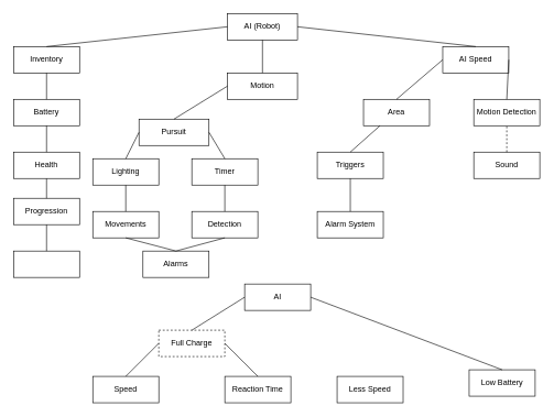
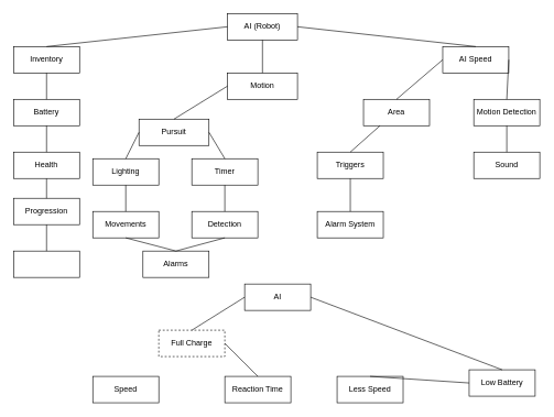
  <mxCell id="0" />
  <mxCell id="1" parent="0" />
  <mxCell id="2" value="AI (Robot)" style="rounded=0;whiteSpace=wrap;html=1;" parent="1" vertex="1"><mxGeometry x="344" y="20" width="106" height="40" as="geometry" /></mxCell>
  <mxCell id="3" value="Inventory" style="rounded=0;whiteSpace=wrap;html=1;" parent="1" vertex="1"><mxGeometry x="20" y="70" width="100" height="40" as="geometry" /></mxCell>
  <mxCell id="4" value="Motion" style="rounded=0;whiteSpace=wrap;html=1;" parent="1" vertex="1"><mxGeometry x="344" y="110" width="106" height="40" as="geometry" /></mxCell>
  <mxCell id="5" value="AI Speed" style="rounded=0;whiteSpace=wrap;html=1;" parent="1" vertex="1"><mxGeometry x="670" y="70" width="100" height="40" as="geometry" /></mxCell>
  <mxCell id="6" value="Pursuit" style="rounded=0;whiteSpace=wrap;html=1;" parent="1" vertex="1"><mxGeometry x="210" y="180" width="106" height="40" as="geometry" /></mxCell>
  <mxCell id="7" value="" style="endArrow=none;html=1;rounded=0;exitX=0.5;exitY=0;exitDx=0;exitDy=0;entryX=0;entryY=0.5;entryDx=0;entryDy=0;" parent="1" source="3" target="2" edge="1"><mxGeometry width="50" height="50" relative="1" as="geometry"><mxPoint x="170" y="80" as="sourcePoint" /><mxPoint x="340" y="40" as="targetPoint" /><Array as="points" /></mxGeometry></mxCell>
  <mxCell id="8" value="" style="endArrow=none;html=1;rounded=0;entryX=1;entryY=0.5;entryDx=0;entryDy=0;exitX=0.5;exitY=0;exitDx=0;exitDy=0;" parent="1" source="5" target="2" edge="1"><mxGeometry width="50" height="50" relative="1" as="geometry"><mxPoint x="540" y="100" as="sourcePoint" /><mxPoint x="590" y="50" as="targetPoint" /></mxGeometry></mxCell>
  <mxCell id="9" value="" style="endArrow=none;html=1;rounded=0;entryX=0.5;entryY=1;entryDx=0;entryDy=0;exitX=0.5;exitY=0;exitDx=0;exitDy=0;" parent="1" source="4" target="2" edge="1"><mxGeometry width="50" height="50" relative="1" as="geometry"><mxPoint x="370" y="110" as="sourcePoint" /><mxPoint x="420" y="60" as="targetPoint" /></mxGeometry></mxCell>
  <mxCell id="10" value="Lighting" style="rounded=0;whiteSpace=wrap;html=1;" parent="1" vertex="1"><mxGeometry x="140" y="240" width="100" height="40" as="geometry" /></mxCell>
  <mxCell id="11" value="Timer" style="rounded=0;whiteSpace=wrap;html=1;" parent="1" vertex="1"><mxGeometry x="290" y="240" width="100" height="40" as="geometry" /></mxCell>
  <mxCell id="12" value="Area" style="rounded=0;whiteSpace=wrap;html=1;" parent="1" vertex="1"><mxGeometry x="550" y="150" width="100" height="40" as="geometry" /></mxCell>
  <mxCell id="13" value="Motion Detection" style="rounded=0;whiteSpace=wrap;html=1;" parent="1" vertex="1"><mxGeometry x="717" y="150" width="100" height="40" as="geometry" /></mxCell>
  <mxCell id="14" value="Battery" style="rounded=0;whiteSpace=wrap;html=1;" parent="1" vertex="1"><mxGeometry x="20" y="150" width="100" height="40" as="geometry" /></mxCell>
  <mxCell id="15" value="Health" style="rounded=0;whiteSpace=wrap;html=1;" parent="1" vertex="1"><mxGeometry x="20" y="230" width="100" height="40" as="geometry" /></mxCell>
  <mxCell id="16" value="Progression" style="rounded=0;whiteSpace=wrap;html=1;" parent="1" vertex="1"><mxGeometry x="20" y="300" width="100" height="40" as="geometry" /></mxCell>
  <mxCell id="17" value="" style="rounded=0;whiteSpace=wrap;html=1;" parent="1" vertex="1"><mxGeometry x="20" y="380" width="100" height="40" as="geometry" /></mxCell>
  <mxCell id="18" value="Detection" style="rounded=0;whiteSpace=wrap;html=1;" parent="1" vertex="1"><mxGeometry x="290" y="320" width="100" height="40" as="geometry" /></mxCell>
  <mxCell id="19" value="Movements" style="rounded=0;whiteSpace=wrap;html=1;" parent="1" vertex="1"><mxGeometry x="140" y="320" width="100" height="40" as="geometry" /></mxCell>
  <mxCell id="20" value="Triggers" style="rounded=0;whiteSpace=wrap;html=1;" parent="1" vertex="1"><mxGeometry x="480" y="230" width="100" height="40" as="geometry" /></mxCell>
  <mxCell id="21" value="Sound" style="rounded=0;whiteSpace=wrap;html=1;" parent="1" vertex="1"><mxGeometry x="717" y="230" width="100" height="40" as="geometry" /></mxCell>
  <mxCell id="22" value="Alarm System" style="rounded=0;whiteSpace=wrap;html=1;" parent="1" vertex="1"><mxGeometry x="480" y="320" width="100" height="40" as="geometry" /></mxCell>
  <mxCell id="23" value="" style="endArrow=none;html=1;rounded=0;entryX=0.5;entryY=1;entryDx=0;entryDy=0;exitX=0.5;exitY=0;exitDx=0;exitDy=0;" parent="1" source="14" target="3" edge="1"><mxGeometry width="50" height="50" relative="1" as="geometry"><mxPoint x="40" y="160" as="sourcePoint" /><mxPoint x="90" y="110" as="targetPoint" /></mxGeometry></mxCell>
  <mxCell id="24" value="" style="endArrow=none;html=1;rounded=0;entryX=0;entryY=0.5;entryDx=0;entryDy=0;exitX=0.5;exitY=0;exitDx=0;exitDy=0;" parent="1" source="6" target="4" edge="1"><mxGeometry width="50" height="50" relative="1" as="geometry"><mxPoint x="240" y="180" as="sourcePoint" /><mxPoint x="290" y="130" as="targetPoint" /></mxGeometry></mxCell>
  <mxCell id="25" value="" style="endArrow=none;html=1;rounded=0;entryX=0;entryY=0.5;entryDx=0;entryDy=0;exitX=0.5;exitY=0;exitDx=0;exitDy=0;" parent="1" source="10" target="6" edge="1"><mxGeometry width="50" height="50" relative="1" as="geometry"><mxPoint x="160" y="250" as="sourcePoint" /><mxPoint x="210" y="200" as="targetPoint" /></mxGeometry></mxCell>
  <mxCell id="26" value="" style="endArrow=none;html=1;rounded=0;entryX=1;entryY=0.5;entryDx=0;entryDy=0;exitX=0.5;exitY=0;exitDx=0;exitDy=0;" parent="1" source="11" target="6" edge="1"><mxGeometry width="50" height="50" relative="1" as="geometry"><mxPoint x="320" y="260" as="sourcePoint" /><mxPoint x="370" y="210" as="targetPoint" /></mxGeometry></mxCell>
  <mxCell id="27" value="" style="endArrow=none;html=1;rounded=0;entryX=0;entryY=0.5;entryDx=0;entryDy=0;exitX=0.5;exitY=0;exitDx=0;exitDy=0;" parent="1" source="12" target="5" edge="1"><mxGeometry width="50" height="50" relative="1" as="geometry"><mxPoint x="620" y="140" as="sourcePoint" /><mxPoint x="670" y="90" as="targetPoint" /></mxGeometry></mxCell>
  <mxCell id="28" value="" style="endArrow=none;html=1;rounded=0;entryX=1;entryY=0.5;entryDx=0;entryDy=0;exitX=0.5;exitY=0;exitDx=0;exitDy=0;" parent="1" source="13" target="5" edge="1"><mxGeometry width="50" height="50" relative="1" as="geometry"><mxPoint x="767" y="150" as="sourcePoint" /><mxPoint x="817" y="100" as="targetPoint" /></mxGeometry></mxCell>
  <mxCell id="29" value="Alarms" style="rounded=0;whiteSpace=wrap;html=1;" parent="1" vertex="1"><mxGeometry x="216" y="380" width="100" height="40" as="geometry" /></mxCell>
  <mxCell id="30" value="AI" style="rounded=0;whiteSpace=wrap;html=1;" parent="1" vertex="1"><mxGeometry x="370" y="430" width="100" height="40" as="geometry" /></mxCell>
  <mxCell id="31" value="Low Battery" style="rounded=0;whiteSpace=wrap;html=1;" parent="1" vertex="1"><mxGeometry x="710" y="560" width="100" height="40" as="geometry" /></mxCell>
  <mxCell id="32" value="Full Charge" style="rounded=0;whiteSpace=wrap;html=1;dashed=1;" parent="1" vertex="1"><mxGeometry x="240" y="500" width="100" height="40" as="geometry" /></mxCell>
  <mxCell id="33" value="Speed" style="rounded=0;whiteSpace=wrap;html=1;" parent="1" vertex="1"><mxGeometry x="140" y="570" width="100" height="40" as="geometry" /></mxCell>
  <mxCell id="34" value="Reaction Time" style="rounded=0;whiteSpace=wrap;html=1;" parent="1" vertex="1"><mxGeometry x="340" y="570" width="100" height="40" as="geometry" /></mxCell>
  <mxCell id="35" value="" style="endArrow=none;html=1;rounded=0;entryX=0;entryY=0.5;entryDx=0;entryDy=0;exitX=0.5;exitY=0;exitDx=0;exitDy=0;" parent="1" source="32" target="30" edge="1"><mxGeometry width="50" height="50" relative="1" as="geometry"><mxPoint x="290" y="500" as="sourcePoint" /><mxPoint x="340" y="450" as="targetPoint" /></mxGeometry></mxCell>
  <mxCell id="36" value="" style="endArrow=none;html=1;rounded=0;entryX=1;entryY=0.5;entryDx=0;entryDy=0;exitX=0.5;exitY=0;exitDx=0;exitDy=0;" parent="1" source="31" target="30" edge="1"><mxGeometry width="50" height="50" relative="1" as="geometry"><mxPoint x="510" y="500" as="sourcePoint" /><mxPoint x="560" y="450" as="targetPoint" /></mxGeometry></mxCell>
- <mxCell id="37" value="" style="endArrow=none;html=1;rounded=0;entryX=0;entryY=0.5;entryDx=0;entryDy=0;exitX=0.5;exitY=0;exitDx=0;exitDy=0;" parent="1" source="33" target="32" edge="1"><mxGeometry width="50" height="50" relative="1" as="geometry"><mxPoint x="160" y="570" as="sourcePoint" /><mxPoint x="210" y="520" as="targetPoint" /></mxGeometry></mxCell>
  <mxCell id="38" value="" style="endArrow=none;html=1;rounded=0;entryX=1;entryY=0.5;entryDx=0;entryDy=0;exitX=0.5;exitY=0;exitDx=0;exitDy=0;" parent="1" source="34" target="32" edge="1"><mxGeometry width="50" height="50" relative="1" as="geometry"><mxPoint x="370" y="570" as="sourcePoint" /><mxPoint x="420" y="520" as="targetPoint" /></mxGeometry></mxCell>
  <mxCell id="39" value="" style="endArrow=none;html=1;rounded=0;entryX=0.5;entryY=1;entryDx=0;entryDy=0;exitX=0.5;exitY=0;exitDx=0;exitDy=0;" parent="1" source="19" target="10" edge="1"><mxGeometry width="50" height="50" relative="1" as="geometry"><mxPoint x="160" y="340" as="sourcePoint" /><mxPoint x="210" y="290" as="targetPoint" /></mxGeometry></mxCell>
  <mxCell id="40" value="" style="endArrow=none;html=1;rounded=0;entryX=0.5;entryY=1;entryDx=0;entryDy=0;exitX=0.5;exitY=0;exitDx=0;exitDy=0;" parent="1" source="18" target="11" edge="1"><mxGeometry width="50" height="50" relative="1" as="geometry"><mxPoint x="320" y="330" as="sourcePoint" /><mxPoint x="370" y="280" as="targetPoint" /></mxGeometry></mxCell>
  <mxCell id="41" value="" style="endArrow=none;html=1;rounded=0;entryX=0.5;entryY=1;entryDx=0;entryDy=0;exitX=0.5;exitY=0;exitDx=0;exitDy=0;" parent="1" source="29" target="19" edge="1"><mxGeometry width="50" height="50" relative="1" as="geometry"><mxPoint x="180" y="410" as="sourcePoint" /><mxPoint x="230" y="360" as="targetPoint" /></mxGeometry></mxCell>
  <mxCell id="42" value="" style="endArrow=none;html=1;rounded=0;entryX=0.5;entryY=1;entryDx=0;entryDy=0;exitX=0.5;exitY=0;exitDx=0;exitDy=0;" parent="1" source="15" target="14" edge="1"><mxGeometry width="50" height="50" relative="1" as="geometry"><mxPoint x="50" y="250" as="sourcePoint" /><mxPoint x="100" y="200" as="targetPoint" /></mxGeometry></mxCell>
  <mxCell id="43" value="" style="endArrow=none;html=1;rounded=0;entryX=0.5;entryY=1;entryDx=0;entryDy=0;exitX=0.5;exitY=0;exitDx=0;exitDy=0;" parent="1" source="29" target="18" edge="1"><mxGeometry width="50" height="50" relative="1" as="geometry"><mxPoint x="310" y="420" as="sourcePoint" /><mxPoint x="360" y="370" as="targetPoint" /></mxGeometry></mxCell>
  <mxCell id="44" value="" style="endArrow=none;html=1;rounded=0;entryX=0.25;entryY=1;entryDx=0;entryDy=0;exitX=0.5;exitY=0;exitDx=0;exitDy=0;" parent="1" source="20" target="12" edge="1"><mxGeometry width="50" height="50" relative="1" as="geometry"><mxPoint x="510" y="240" as="sourcePoint" /><mxPoint x="560" y="190" as="targetPoint" /></mxGeometry></mxCell>
- <mxCell id="45" value="" style="endArrow=none;html=1;rounded=0;exitX=0.5;exitY=0;exitDx=0;exitDy=0;entryX=0.5;entryY=1;entryDx=0;entryDy=0;dashed=1;" parent="1" source="21" target="13" edge="1"><mxGeometry width="50" height="50" relative="1" as="geometry"><mxPoint x="720" y="240" as="sourcePoint" /><mxPoint x="770" y="190" as="targetPoint" /></mxGeometry></mxCell>
+ <mxCell id="45" value="" style="endArrow=none;html=1;rounded=0;exitX=0.5;exitY=0;exitDx=0;exitDy=0;entryX=0.5;entryY=1;entryDx=0;entryDy=0;" parent="1" source="21" target="13" edge="1"><mxGeometry width="50" height="50" relative="1" as="geometry"><mxPoint x="720" y="240" as="sourcePoint" /><mxPoint x="770" y="190" as="targetPoint" /></mxGeometry></mxCell>
  <mxCell id="46" value="" style="endArrow=none;html=1;rounded=0;entryX=0.5;entryY=1;entryDx=0;entryDy=0;exitX=0.5;exitY=0;exitDx=0;exitDy=0;" parent="1" source="16" target="15" edge="1"><mxGeometry width="50" height="50" relative="1" as="geometry"><mxPoint x="40" y="320" as="sourcePoint" /><mxPoint x="90" y="270" as="targetPoint" /></mxGeometry></mxCell>
  <mxCell id="47" value="" style="endArrow=none;html=1;rounded=0;entryX=0.5;entryY=1;entryDx=0;entryDy=0;exitX=0.5;exitY=0;exitDx=0;exitDy=0;" parent="1" source="22" target="20" edge="1"><mxGeometry width="50" height="50" relative="1" as="geometry"><mxPoint x="510" y="320" as="sourcePoint" /><mxPoint x="560" y="270" as="targetPoint" /></mxGeometry></mxCell>
  <mxCell id="48" value="" style="endArrow=none;html=1;rounded=0;entryX=0.5;entryY=1;entryDx=0;entryDy=0;exitX=0.5;exitY=0;exitDx=0;exitDy=0;" parent="1" source="17" target="16" edge="1"><mxGeometry width="50" height="50" relative="1" as="geometry"><mxPoint x="60" y="390" as="sourcePoint" /><mxPoint x="110" y="340" as="targetPoint" /></mxGeometry></mxCell>
  <mxCell id="49" value="Less Speed" style="rounded=0;whiteSpace=wrap;html=1;" parent="1" vertex="1"><mxGeometry x="510" y="570" width="100" height="40" as="geometry" /></mxCell>
+ <mxCell id="50" value="" style="endArrow=none;html=1;rounded=0;entryX=0;entryY=0.5;entryDx=0;entryDy=0;exitX=0.5;exitY=0;exitDx=0;exitDy=0;" parent="1" source="49" target="31" edge="1"><mxGeometry width="50" height="50" relative="1" as="geometry"><mxPoint x="530" y="560" as="sourcePoint" /><mxPoint x="580" y="510" as="targetPoint" /></mxGeometry></mxCell>
